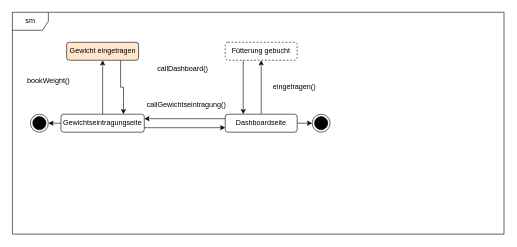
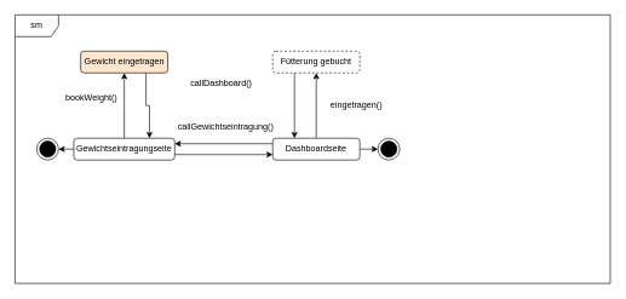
  <mxCell id="0" />
  <mxCell id="1" parent="0" />
  <mxCell id="2" style="edgeStyle=orthogonalEdgeStyle;rounded=0;orthogonalLoop=1;jettySize=auto;html=1;exitX=0;exitY=0.25;exitDx=0;exitDy=0;entryX=1;entryY=0.25;entryDx=0;entryDy=0;" parent="1" source="5" target="9" edge="1"><mxGeometry relative="1" as="geometry"><mxPoint x="354" y="196.5" as="sourcePoint" /></mxGeometry></mxCell>
  <mxCell id="3" style="edgeStyle=orthogonalEdgeStyle;rounded=0;orthogonalLoop=1;jettySize=auto;html=1;exitX=1;exitY=0.5;exitDx=0;exitDy=0;entryX=0;entryY=0.5;entryDx=0;entryDy=0;" edge="1" parent="1" source="5" target="14"><mxGeometry relative="1" as="geometry" /></mxCell>
  <mxCell id="4" style="edgeStyle=orthogonalEdgeStyle;rounded=0;orthogonalLoop=1;jettySize=auto;html=1;exitX=0.5;exitY=0;exitDx=0;exitDy=0;entryX=0.5;entryY=1;entryDx=0;entryDy=0;" edge="1" parent="1" source="5" target="16"><mxGeometry relative="1" as="geometry" /></mxCell>
  <mxCell id="5" value="Dashboardseite" style="rounded=1;whiteSpace=wrap;html=1;" parent="1" vertex="1"><mxGeometry x="375" y="190" width="120" height="30" as="geometry" /></mxCell>
  <mxCell id="6" style="edgeStyle=orthogonalEdgeStyle;rounded=0;orthogonalLoop=1;jettySize=auto;html=1;exitX=0;exitY=0.5;exitDx=0;exitDy=0;entryX=1;entryY=0.5;entryDx=0;entryDy=0;" parent="1" source="9" target="10" edge="1"><mxGeometry relative="1" as="geometry" /></mxCell>
  <mxCell id="7" style="edgeStyle=orthogonalEdgeStyle;rounded=0;orthogonalLoop=1;jettySize=auto;html=1;exitX=1;exitY=0.75;exitDx=0;exitDy=0;entryX=0;entryY=0.75;entryDx=0;entryDy=0;" edge="1" parent="1" source="9" target="5"><mxGeometry relative="1" as="geometry" /></mxCell>
  <mxCell id="8" style="edgeStyle=orthogonalEdgeStyle;rounded=0;orthogonalLoop=1;jettySize=auto;html=1;exitX=0.5;exitY=0;exitDx=0;exitDy=0;entryX=0.5;entryY=1;entryDx=0;entryDy=0;" edge="1" parent="1" source="9" target="19"><mxGeometry relative="1" as="geometry" /></mxCell>
  <mxCell id="9" value="Gewichtseintragungseite" style="rounded=1;whiteSpace=wrap;html=1;" parent="1" vertex="1"><mxGeometry x="101" y="190" width="139" height="30" as="geometry" /></mxCell>
  <mxCell id="10" value="" style="ellipse;html=1;shape=endState;fillColor=#000000;strokeColor=#000000;" parent="1" vertex="1"><mxGeometry x="50" y="190" width="30" height="30" as="geometry" /></mxCell>
  <mxCell id="11" value="callGewichtseintragung()" style="text;html=1;align=center;verticalAlign=middle;resizable=0;points=[];autosize=1;strokeColor=none;fillColor=none;" parent="1" vertex="1"><mxGeometry x="230" y="160" width="160" height="30" as="geometry" /></mxCell>
  <mxCell id="12" value="sm" style="shape=umlFrame;whiteSpace=wrap;html=1;pointerEvents=0;" parent="1" vertex="1"><mxGeometry x="20" y="20" width="820" height="370" as="geometry" /></mxCell>
  <mxCell id="13" value="&lt;span style=&quot;color: rgb(0, 0, 0); font-family: Helvetica; font-size: 12px; font-style: normal; font-variant-ligatures: normal; font-variant-caps: normal; font-weight: 400; letter-spacing: normal; orphans: 2; text-align: center; text-indent: 0px; text-transform: none; widows: 2; word-spacing: 0px; -webkit-text-stroke-width: 0px; white-space: nowrap; background-color: rgb(251, 251, 251); text-decoration-thickness: initial; text-decoration-style: initial; text-decoration-color: initial; display: inline !important; float: none;&quot;&gt;callDashboard()&lt;/span&gt;" style="text;whiteSpace=wrap;html=1;" vertex="1" parent="1"><mxGeometry x="260" y="100" width="100" height="30" as="geometry" /></mxCell>
  <mxCell id="14" value="" style="ellipse;html=1;shape=endState;fillColor=#000000;strokeColor=#000000;" vertex="1" parent="1"><mxGeometry x="520" y="190" width="30" height="30" as="geometry" /></mxCell>
  <mxCell id="15" style="edgeStyle=orthogonalEdgeStyle;rounded=0;orthogonalLoop=1;jettySize=auto;html=1;exitX=0.25;exitY=1;exitDx=0;exitDy=0;entryX=0.25;entryY=0;entryDx=0;entryDy=0;" edge="1" parent="1" source="16" target="5"><mxGeometry relative="1" as="geometry" /></mxCell>
  <mxCell id="16" value="Fütterung gebucht" style="rounded=1;whiteSpace=wrap;html=1;dashed=1;" vertex="1" parent="1"><mxGeometry x="375" y="70" width="120" height="30" as="geometry" /></mxCell>
- <mxCell id="17" value="bookWeight()" style="text;html=1;align=center;verticalAlign=middle;resizable=0;points=[];autosize=1;strokeColor=none;fillColor=none;" vertex="1" parent="1"><mxGeometry x="35" y="120" width="90" height="30" as="geometry" /></mxCell>
+ <mxCell id="17" value="bookWeight()" style="text;html=1;align=center;verticalAlign=middle;resizable=0;points=[];autosize=1;strokeColor=none;fillColor=none;" vertex="1" parent="1"><mxGeometry x="80" y="120" width="90" height="30" as="geometry" /></mxCell>
  <mxCell id="18" style="edgeStyle=orthogonalEdgeStyle;rounded=0;orthogonalLoop=1;jettySize=auto;html=1;exitX=0.75;exitY=1;exitDx=0;exitDy=0;entryX=0.75;entryY=0;entryDx=0;entryDy=0;" edge="1" parent="1" source="19" target="9"><mxGeometry relative="1" as="geometry" /></mxCell>
  <mxCell id="19" value="Gewicht eingetragen" style="rounded=1;whiteSpace=wrap;html=1;fillColor=#ffe6cc;" vertex="1" parent="1"><mxGeometry x="110.5" y="70" width="120" height="30" as="geometry" /></mxCell>
  <mxCell id="20" value="eingetragen()" style="text;html=1;align=center;verticalAlign=middle;resizable=0;points=[];autosize=1;strokeColor=none;fillColor=none;" vertex="1" parent="1"><mxGeometry x="440" y="130" width="100" height="30" as="geometry" /></mxCell>
